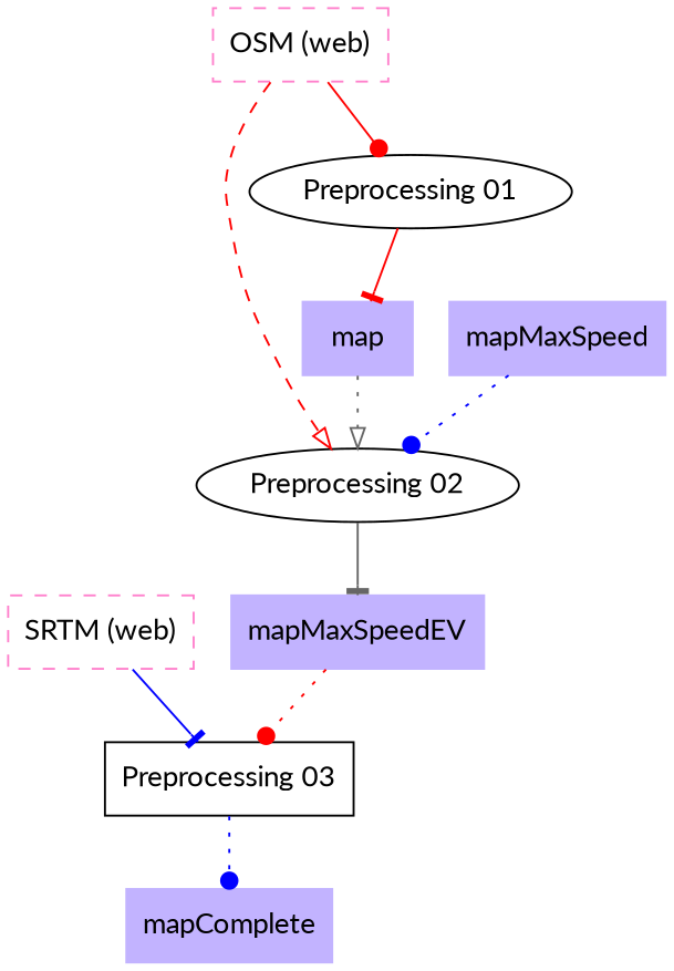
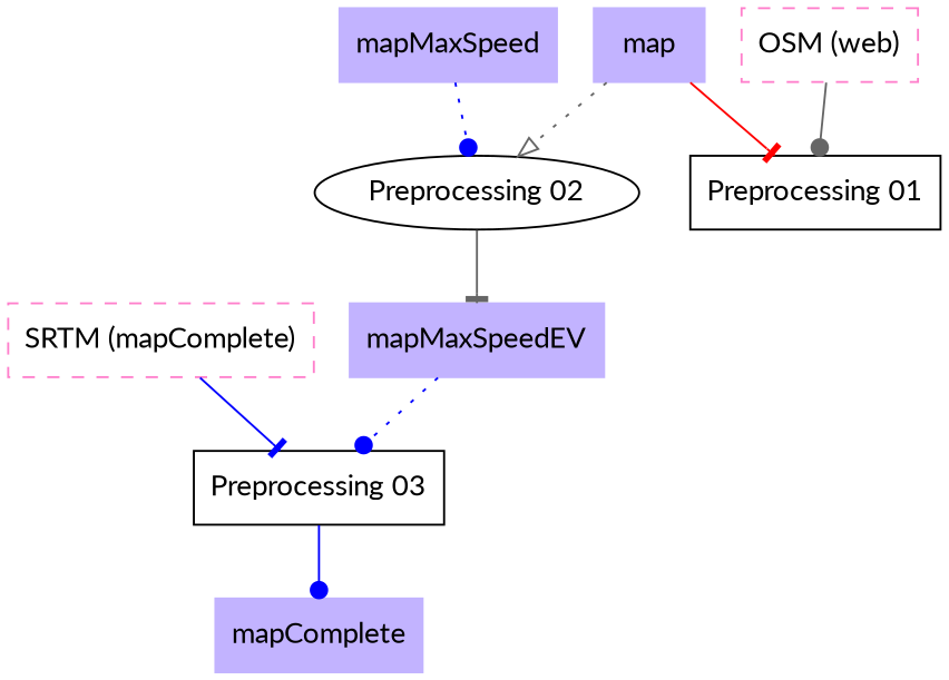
  digraph {
    fontname=Lato
    node [fontname=Lato color=".7 .3 1.0" shape=box style=filled]
    edge [arrowhead=dot color=gray40 fontname=Lato style=solid]
    "Preprocessing 02" [color="" shape="" style=""]
    map
    mapMaxSpeedEV
    mapMaxSpeed
    "Preprocessing 03" [color="" style=""]
    mapComplete
    "OSM (web)" [color=".9 .5 1.0" style=dashed]
-   "Preprocessing 01" [color="" shape="" style=""]
-   "SRTM (web)" [color=".9 .5 1.0" style=dashed]
+   "Preprocessing 01" [color="" style=""]
+   "SRTM (web)" [color=".9 .5 1.0" style=dashed label="SRTM (mapComplete)"]
    "Preprocessing 02" -> mapMaxSpeedEV [arrowhead=tee]
    map -> "Preprocessing 02" [arrowhead=onormal style=dotted]
-   mapMaxSpeedEV -> "Preprocessing 03" [color=red style=dotted]
+   mapMaxSpeedEV -> "Preprocessing 03" [color=blue style=dotted]
    mapMaxSpeed -> "Preprocessing 02" [color=blue style=dotted]
-   "Preprocessing 03" -> mapComplete [color=blue style=dotted]
-   "OSM (web)" -> "Preprocessing 02" [arrowhead=onormal color=red style=dashed]
-   "OSM (web)" -> "Preprocessing 01" [color=red]
-   "Preprocessing 01" -> map [arrowhead=tee color=red]
+   "Preprocessing 03" -> mapComplete [color=blue]
+   "OSM (web)" -> "Preprocessing 01"
+   map -> "Preprocessing 01" [arrowhead=tee color=red]
    "SRTM (web)" -> "Preprocessing 03" [arrowhead=tee color=blue]
  }
